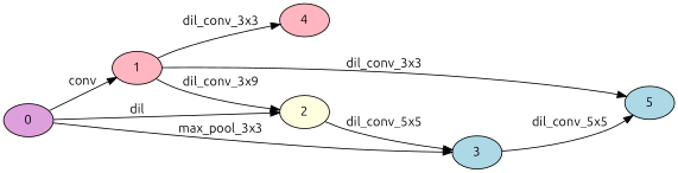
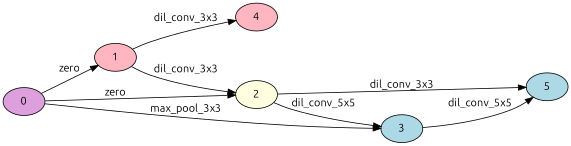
  digraph {
    fontname=Ubuntu
    rankdir=LR
    node [fillcolor=lightpink fontname=Ubuntu style=filled]
    edge [fontname=Ubuntu]
    0 [fillcolor=plum]
    1
    2 [fillcolor=lightyellow]
    3 [fillcolor=lightblue]
    4
    5 [fillcolor=lightblue]
-   0 -> 1 [label=conv]
-   0 -> 2 [label=dil]
+   0 -> 1 [label=zero]
+   0 -> 2 [label=zero]
    0 -> 3 [label=max_pool_3x3]
-   1 -> 2 [label=dil_conv_3x9]
+   1 -> 2 [label=dil_conv_3x3]
    1 -> 4 [label=dil_conv_3x3]
-   1 -> 5 [label=dil_conv_3x3]
+   2 -> 5 [label=dil_conv_3x3]
    2 -> 3 [label=dil_conv_5x5]
    3 -> 5 [label=dil_conv_5x5]
  }
